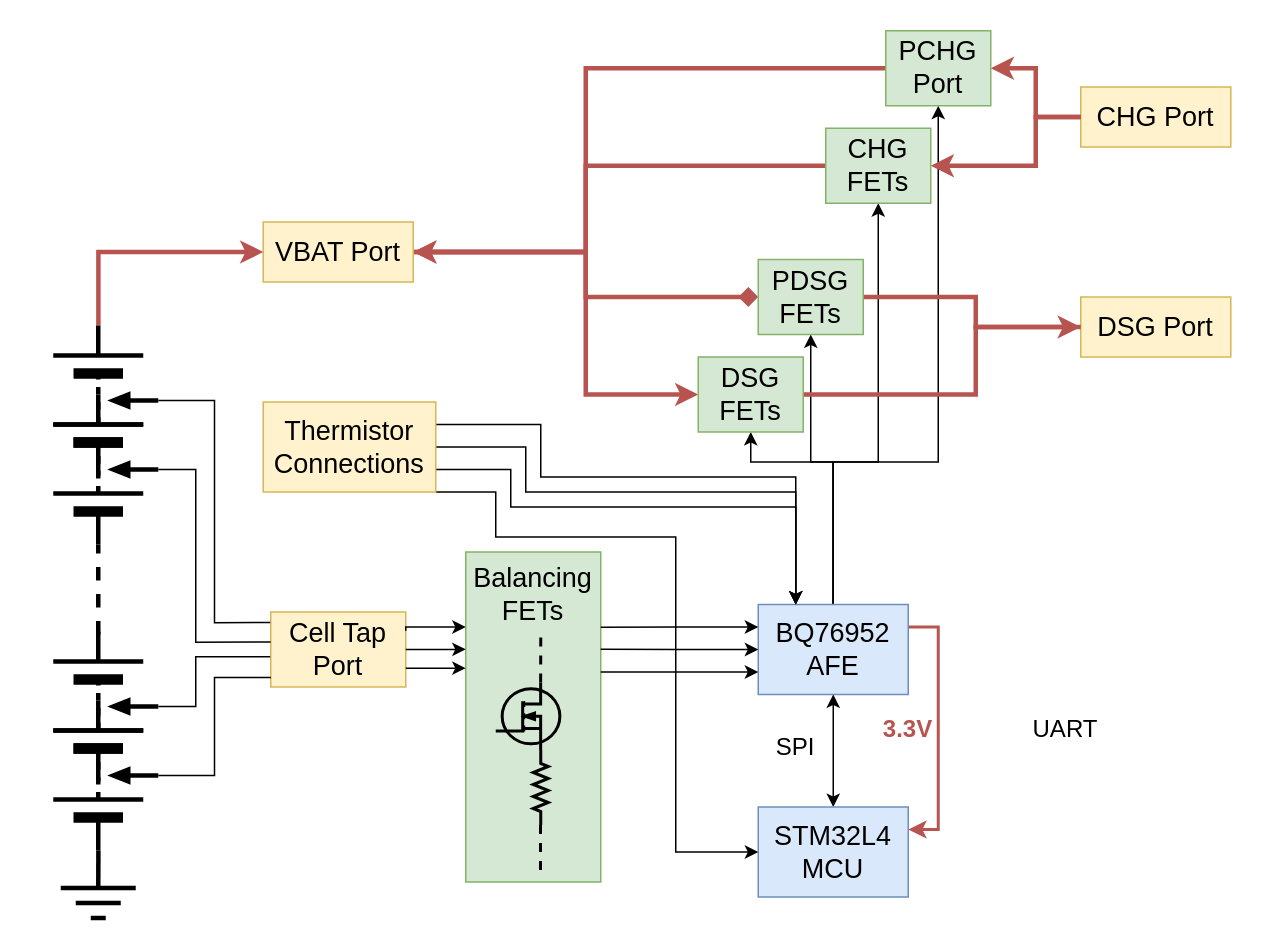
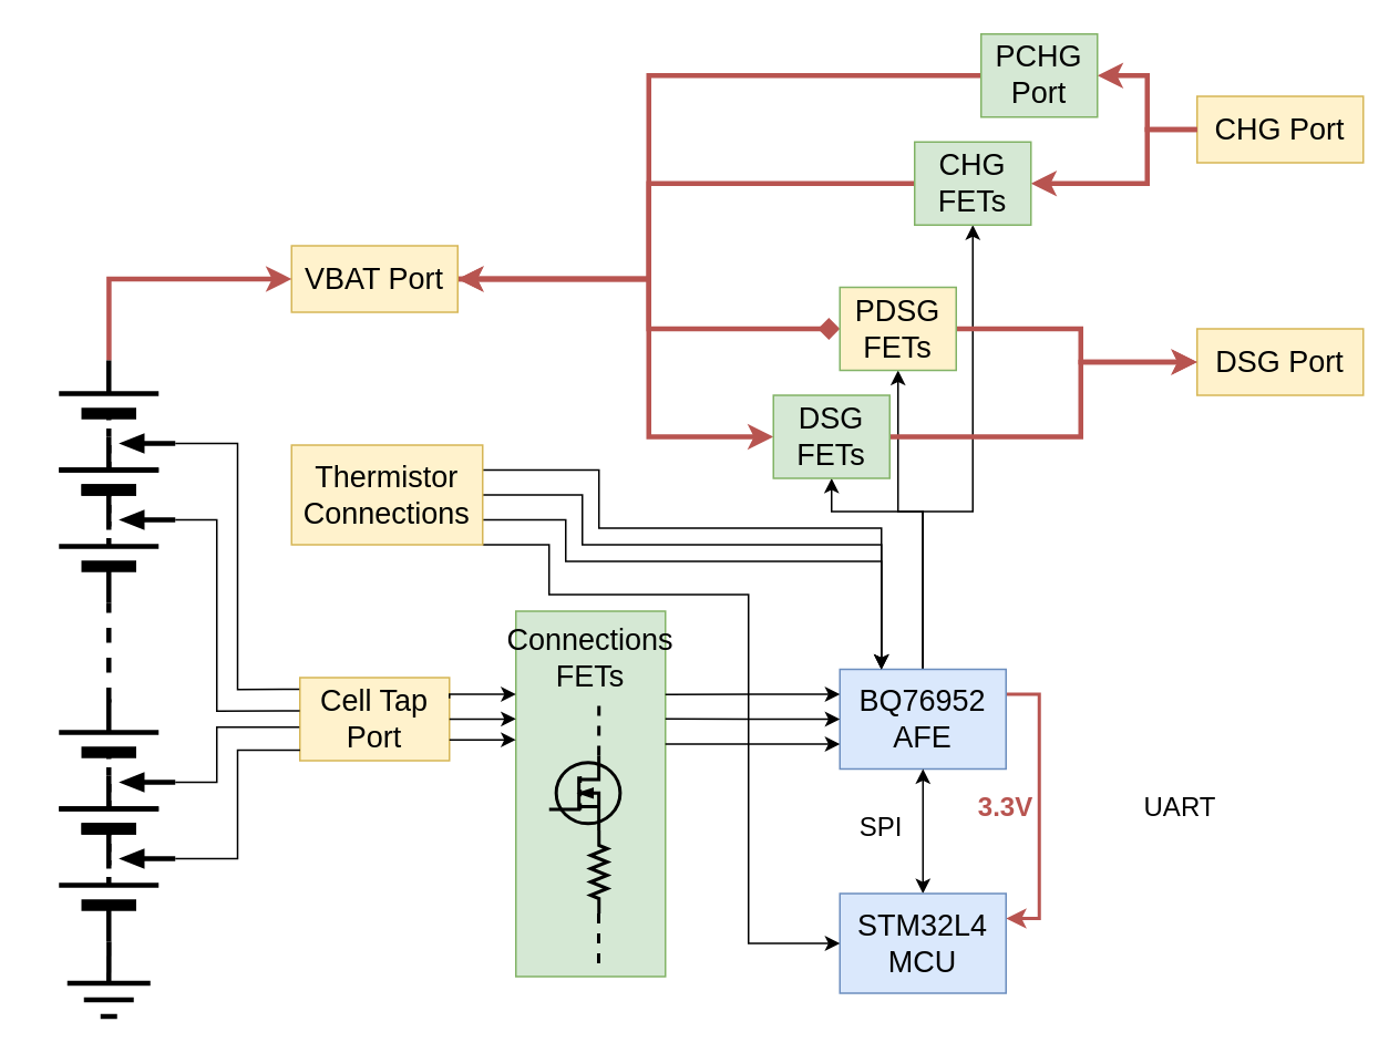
  <mxCell id="0" />
  <mxCell id="1" parent="0" />
  <mxCell id="2" style="edgeStyle=orthogonalEdgeStyle;rounded=0;orthogonalLoop=1;jettySize=auto;html=1;exitX=0.5;exitY=0;exitDx=0;exitDy=0;entryX=0.5;entryY=1;entryDx=0;entryDy=0;" edge="1" parent="1" source="7" target="18"><mxGeometry relative="1" as="geometry"><Array as="points"><mxPoint x="555" y="307.5" /><mxPoint x="500" y="307.5" /></Array></mxGeometry></mxCell>
  <mxCell id="3" style="edgeStyle=orthogonalEdgeStyle;rounded=0;orthogonalLoop=1;jettySize=auto;html=1;exitX=0.5;exitY=0;exitDx=0;exitDy=0;entryX=0.5;entryY=1;entryDx=0;entryDy=0;" edge="1" parent="1" source="7" target="22"><mxGeometry relative="1" as="geometry"><Array as="points"><mxPoint x="555" y="307.5" /><mxPoint x="540" y="307.5" /></Array></mxGeometry></mxCell>
  <mxCell id="4" style="edgeStyle=orthogonalEdgeStyle;rounded=0;orthogonalLoop=1;jettySize=auto;html=1;exitX=0.5;exitY=0;exitDx=0;exitDy=0;entryX=0.5;entryY=1;entryDx=0;entryDy=0;" edge="1" parent="1" source="7" target="20"><mxGeometry relative="1" as="geometry"><Array as="points"><mxPoint x="555" y="307.5" /><mxPoint x="585" y="307.5" /></Array></mxGeometry></mxCell>
- <mxCell id="5" style="edgeStyle=orthogonalEdgeStyle;rounded=0;orthogonalLoop=1;jettySize=auto;html=1;exitX=0.5;exitY=0;exitDx=0;exitDy=0;entryX=0.5;entryY=1;entryDx=0;entryDy=0;" edge="1" parent="1" source="7" target="24"><mxGeometry relative="1" as="geometry"><Array as="points"><mxPoint x="555" y="307.5" /><mxPoint x="625" y="307.5" /></Array></mxGeometry></mxCell>
  <mxCell id="6" style="edgeStyle=orthogonalEdgeStyle;rounded=0;orthogonalLoop=1;jettySize=auto;html=1;exitX=1;exitY=0.25;exitDx=0;exitDy=0;entryX=1;entryY=0.25;entryDx=0;entryDy=0;fillColor=#f8cecc;strokeColor=#b85450;strokeWidth=2;" edge="1" parent="1" source="7" target="9"><mxGeometry relative="1" as="geometry" /></mxCell>
  <mxCell id="7" value="BQ76952 AFE" style="rounded=0;whiteSpace=wrap;html=1;fillColor=#dae8fc;strokeColor=#6c8ebf;fontSize=18;" vertex="1" parent="1"><mxGeometry x="505" y="402.5" width="100" height="60" as="geometry" /></mxCell>
  <mxCell id="8" style="edgeStyle=orthogonalEdgeStyle;rounded=0;orthogonalLoop=1;jettySize=auto;html=1;exitX=0.5;exitY=0;exitDx=0;exitDy=0;entryX=0.5;entryY=1;entryDx=0;entryDy=0;startArrow=classic;startFill=1;" edge="1" parent="1" source="9" target="7"><mxGeometry relative="1" as="geometry" /></mxCell>
  <mxCell id="9" value="STM32L4 MCU" style="rounded=0;whiteSpace=wrap;html=1;fillColor=#dae8fc;strokeColor=#6c8ebf;fontSize=18;" vertex="1" parent="1"><mxGeometry x="505" y="537.5" width="100" height="60" as="geometry" /></mxCell>
  <mxCell id="10" style="edgeStyle=orthogonalEdgeStyle;rounded=0;orthogonalLoop=1;jettySize=auto;html=1;exitX=1;exitY=0.5;exitDx=0;exitDy=0;entryX=0;entryY=0.5;entryDx=0;entryDy=0;fillColor=#f8cecc;strokeColor=#b85450;strokeWidth=3;" edge="1" parent="1" source="14" target="18"><mxGeometry relative="1" as="geometry"><Array as="points"><mxPoint x="390" y="167.5" /><mxPoint x="390" y="262.5" /></Array></mxGeometry></mxCell>
  <mxCell id="11" style="edgeStyle=orthogonalEdgeStyle;rounded=0;orthogonalLoop=1;jettySize=auto;html=1;exitX=1;exitY=0.5;exitDx=0;exitDy=0;entryX=0;entryY=0.5;entryDx=0;entryDy=0;fillColor=#f8cecc;strokeColor=#b85450;strokeWidth=3;endArrow=diamond;" edge="1" parent="1" source="14" target="22"><mxGeometry relative="1" as="geometry"><Array as="points"><mxPoint x="390" y="167.5" /><mxPoint x="390" y="197.5" /></Array></mxGeometry></mxCell>
  <mxCell id="12" style="edgeStyle=orthogonalEdgeStyle;rounded=0;orthogonalLoop=1;jettySize=auto;html=1;exitX=1;exitY=0.5;exitDx=0;exitDy=0;entryX=0;entryY=0.5;entryDx=0;entryDy=0;fillColor=#f8cecc;strokeColor=#b85450;strokeWidth=3;endArrow=none;endFill=0;startArrow=classic;startFill=1;" edge="1" parent="1" source="14" target="20"><mxGeometry relative="1" as="geometry"><Array as="points"><mxPoint x="390" y="167.5" /><mxPoint x="390" y="110.5" /></Array></mxGeometry></mxCell>
  <mxCell id="13" style="edgeStyle=orthogonalEdgeStyle;rounded=0;orthogonalLoop=1;jettySize=auto;html=1;exitX=1;exitY=0.5;exitDx=0;exitDy=0;entryX=0;entryY=0.5;entryDx=0;entryDy=0;fillColor=#f8cecc;strokeColor=#b85450;strokeWidth=3;endArrow=none;endFill=0;startArrow=classic;startFill=1;" edge="1" parent="1" source="14" target="24"><mxGeometry relative="1" as="geometry"><Array as="points"><mxPoint x="390" y="167.5" /><mxPoint x="390" y="45.5" /></Array></mxGeometry></mxCell>
  <mxCell id="14" value="VBAT Port" style="rounded=0;whiteSpace=wrap;html=1;fillColor=#fff2cc;strokeColor=#d6b656;fontSize=18;" vertex="1" parent="1"><mxGeometry x="175" y="147.5" width="100" height="40" as="geometry" /></mxCell>
  <mxCell id="15" value="CHG Port" style="rounded=0;whiteSpace=wrap;html=1;fillColor=#fff2cc;strokeColor=#d6b656;fontSize=18;" vertex="1" parent="1"><mxGeometry x="720" y="57.5" width="100" height="40" as="geometry" /></mxCell>
  <mxCell id="16" value="DSG Port" style="rounded=0;whiteSpace=wrap;html=1;fillColor=#fff2cc;strokeColor=#d6b656;fontSize=18;" vertex="1" parent="1"><mxGeometry x="720" y="197.5" width="100" height="40" as="geometry" /></mxCell>
  <mxCell id="17" style="edgeStyle=orthogonalEdgeStyle;rounded=0;orthogonalLoop=1;jettySize=auto;html=1;exitX=1;exitY=0.5;exitDx=0;exitDy=0;entryX=0;entryY=0.5;entryDx=0;entryDy=0;fillColor=#f8cecc;strokeColor=#b85450;strokeWidth=3;" edge="1" parent="1" source="18" target="16"><mxGeometry relative="1" as="geometry"><Array as="points"><mxPoint x="650" y="262.5" /><mxPoint x="650" y="217.5" /></Array></mxGeometry></mxCell>
  <mxCell id="18" value="DSG FETs" style="rounded=0;whiteSpace=wrap;html=1;fillColor=#d5e8d4;strokeColor=#82b366;fontSize=18;" vertex="1" parent="1"><mxGeometry x="465" y="237.5" width="70" height="50" as="geometry" /></mxCell>
  <mxCell id="19" style="edgeStyle=orthogonalEdgeStyle;rounded=0;orthogonalLoop=1;jettySize=auto;html=1;exitX=1;exitY=0.5;exitDx=0;exitDy=0;entryX=0;entryY=0.5;entryDx=0;entryDy=0;fillColor=#f8cecc;strokeColor=#b85450;strokeWidth=3;endArrow=none;endFill=0;startArrow=classic;startFill=1;" edge="1" parent="1" source="20" target="15"><mxGeometry relative="1" as="geometry"><Array as="points"><mxPoint x="690" y="110.5" /><mxPoint x="690" y="77.5" /></Array></mxGeometry></mxCell>
  <mxCell id="20" value="CHG FETs" style="rounded=0;whiteSpace=wrap;html=1;fillColor=#d5e8d4;strokeColor=#82b366;fontSize=18;" vertex="1" parent="1"><mxGeometry x="550" y="85" width="70" height="50" as="geometry" /></mxCell>
- <mxCell id="21" style="edgeStyle=orthogonalEdgeStyle;rounded=0;orthogonalLoop=1;jettySize=auto;html=1;exitX=1;exitY=0.5;exitDx=0;exitDy=0;entryX=0;entryY=0.5;entryDx=0;entryDy=0;fillColor=#f8cecc;strokeColor=#b85450;strokeWidth=3;endArrow=none;" edge="1" parent="1" source="22" target="16"><mxGeometry relative="1" as="geometry"><Array as="points"><mxPoint x="650" y="197.5" /><mxPoint x="650" y="217.5" /></Array></mxGeometry></mxCell>
- <mxCell id="22" value="PDSG FETs" style="rounded=0;whiteSpace=wrap;html=1;fillColor=#d5e8d4;strokeColor=#82b366;fontSize=18;" vertex="1" parent="1"><mxGeometry x="505" y="172.5" width="70" height="50" as="geometry" /></mxCell>
+ <mxCell id="21" style="edgeStyle=orthogonalEdgeStyle;rounded=0;orthogonalLoop=1;jettySize=auto;html=1;exitX=1;exitY=0.5;exitDx=0;exitDy=0;entryX=0;entryY=0.5;entryDx=0;entryDy=0;fillColor=#f8cecc;strokeColor=#b85450;strokeWidth=3;" edge="1" parent="1" source="22" target="16"><mxGeometry relative="1" as="geometry"><Array as="points"><mxPoint x="650" y="197.5" /><mxPoint x="650" y="217.5" /></Array></mxGeometry></mxCell>
+ <mxCell id="22" value="PDSG FETs" style="rounded=0;whiteSpace=wrap;html=1;fillColor=#fff2cc;strokeColor=#82b366;fontSize=18;" vertex="1" parent="1"><mxGeometry x="505" y="172.5" width="70" height="50" as="geometry" /></mxCell>
  <mxCell id="23" style="edgeStyle=orthogonalEdgeStyle;rounded=0;orthogonalLoop=1;jettySize=auto;html=1;exitX=1;exitY=0.5;exitDx=0;exitDy=0;entryX=0;entryY=0.5;entryDx=0;entryDy=0;fillColor=#f8cecc;strokeColor=#b85450;strokeWidth=3;endArrow=none;endFill=0;startArrow=classic;startFill=1;" edge="1" parent="1" source="24" target="15"><mxGeometry relative="1" as="geometry" /></mxCell>
  <mxCell id="24" value="PCHG Port" style="rounded=0;whiteSpace=wrap;html=1;fillColor=#d5e8d4;strokeColor=#82b366;fontSize=18;" vertex="1" parent="1"><mxGeometry x="590" y="20" width="70" height="50" as="geometry" /></mxCell>
  <mxCell id="25" value="Cell Tap Port" style="rounded=0;whiteSpace=wrap;html=1;fillColor=#fff2cc;strokeColor=#d6b656;fontSize=18;" vertex="1" parent="1"><mxGeometry x="180" y="407.5" width="90" height="50" as="geometry" /></mxCell>
- <mxCell id="26" value="Balancing FETs" style="rounded=0;whiteSpace=wrap;html=1;fillColor=#d5e8d4;strokeColor=#82b366;fontSize=18;verticalAlign=top;" vertex="1" parent="1"><mxGeometry x="310" y="367.5" width="90" height="220" as="geometry" /></mxCell>
+ <mxCell id="26" value="Connections FETs" style="rounded=0;whiteSpace=wrap;html=1;fillColor=#d5e8d4;strokeColor=#82b366;fontSize=18;verticalAlign=top;" vertex="1" parent="1"><mxGeometry x="310" y="367.5" width="90" height="220" as="geometry" /></mxCell>
  <mxCell id="27" style="edgeStyle=orthogonalEdgeStyle;rounded=0;orthogonalLoop=1;jettySize=auto;html=1;exitX=0.5;exitY=1;exitDx=0;exitDy=0;exitPerimeter=0;endArrow=none;endFill=0;entryX=-0.004;entryY=0.598;entryDx=0;entryDy=0;entryPerimeter=0;" edge="1" parent="1" source="28" target="25"><mxGeometry relative="1" as="geometry"><mxPoint x="210" y="437.5" as="targetPoint" /><Array as="points"><mxPoint x="130" y="470.5" /><mxPoint x="130" y="437.5" /></Array></mxGeometry></mxCell>
  <mxCell id="28" value="" style="pointerEvents=1;verticalLabelPosition=bottom;shadow=0;dashed=0;align=center;fillColor=strokeColor;html=1;verticalAlign=top;strokeWidth=3;shape=mxgraph.electrical.miscellaneous.multicell_battery_tapped;rotation=-90;" vertex="1" parent="1"><mxGeometry x="20" y="435.5" width="100" height="70" as="geometry" /></mxCell>
  <mxCell id="29" value="" style="endArrow=none;html=1;rounded=0;strokeWidth=3;entryX=0;entryY=0.43;entryDx=0;entryDy=0;entryPerimeter=0;" edge="1" parent="1" target="39"><mxGeometry width="50" height="50" relative="1" as="geometry"><mxPoint x="65" y="591.5" as="sourcePoint" /><mxPoint x="70" y="611.5" as="targetPoint" /></mxGeometry></mxCell>
  <mxCell id="30" value="" style="endArrow=none;html=1;rounded=0;strokeWidth=3;" edge="1" parent="1"><mxGeometry width="50" height="50" relative="1" as="geometry"><mxPoint x="40" y="591.5" as="sourcePoint" /><mxPoint x="90" y="591.5" as="targetPoint" /></mxGeometry></mxCell>
  <mxCell id="31" value="" style="endArrow=none;html=1;rounded=0;strokeWidth=3;" edge="1" parent="1"><mxGeometry width="50" height="50" relative="1" as="geometry"><mxPoint x="50" y="601.5" as="sourcePoint" /><mxPoint x="80" y="601.5" as="targetPoint" /></mxGeometry></mxCell>
  <mxCell id="32" value="" style="endArrow=none;html=1;rounded=0;strokeWidth=3;" edge="1" parent="1"><mxGeometry width="50" height="50" relative="1" as="geometry"><mxPoint x="60" y="611.5" as="sourcePoint" /><mxPoint x="70" y="611.5" as="targetPoint" /></mxGeometry></mxCell>
  <mxCell id="33" value="" style="endArrow=none;dashed=1;html=1;rounded=0;strokeWidth=3;" edge="1" parent="1"><mxGeometry width="50" height="50" relative="1" as="geometry"><mxPoint x="65" y="422.5" as="sourcePoint" /><mxPoint x="65" y="362.5" as="targetPoint" /></mxGeometry></mxCell>
  <mxCell id="34" style="edgeStyle=orthogonalEdgeStyle;rounded=0;orthogonalLoop=1;jettySize=auto;html=1;exitX=1;exitY=0.43;exitDx=0;exitDy=0;exitPerimeter=0;entryX=0;entryY=0.5;entryDx=0;entryDy=0;fillColor=#f8cecc;strokeColor=#b85450;strokeWidth=3;" edge="1" parent="1" source="36" target="14"><mxGeometry relative="1" as="geometry" /></mxCell>
  <mxCell id="35" style="edgeStyle=orthogonalEdgeStyle;rounded=0;orthogonalLoop=1;jettySize=auto;html=1;exitX=0.5;exitY=1;exitDx=0;exitDy=0;exitPerimeter=0;entryX=-0.004;entryY=0.141;entryDx=0;entryDy=0;endArrow=none;endFill=0;entryPerimeter=0;" edge="1" parent="1" source="36" target="25"><mxGeometry relative="1" as="geometry" /></mxCell>
  <mxCell id="36" value="" style="pointerEvents=1;verticalLabelPosition=bottom;shadow=0;dashed=0;align=center;fillColor=strokeColor;html=1;verticalAlign=top;strokeWidth=3;shape=mxgraph.electrical.miscellaneous.multicell_battery_tapped;rotation=-90;" vertex="1" parent="1"><mxGeometry x="20" y="231.5" width="100" height="70" as="geometry" /></mxCell>
  <mxCell id="37" style="edgeStyle=orthogonalEdgeStyle;rounded=0;orthogonalLoop=1;jettySize=auto;html=1;exitX=0.5;exitY=1;exitDx=0;exitDy=0;exitPerimeter=0;endArrow=none;endFill=0;entryX=-0.001;entryY=0.401;entryDx=0;entryDy=0;entryPerimeter=0;" edge="1" parent="1" source="38" target="25"><mxGeometry relative="1" as="geometry"><mxPoint x="190" y="427.5" as="targetPoint" /><Array as="points"><mxPoint x="130" y="312.5" /><mxPoint x="130" y="427.5" /></Array></mxGeometry></mxCell>
  <mxCell id="38" value="" style="pointerEvents=1;verticalLabelPosition=bottom;shadow=0;dashed=0;align=center;fillColor=strokeColor;html=1;verticalAlign=top;strokeWidth=3;shape=mxgraph.electrical.miscellaneous.multicell_battery_tapped;rotation=-90;" vertex="1" parent="1"><mxGeometry x="20" y="277.5" width="100" height="70" as="geometry" /></mxCell>
  <mxCell id="39" value="" style="pointerEvents=1;verticalLabelPosition=bottom;shadow=0;dashed=0;align=center;fillColor=strokeColor;html=1;verticalAlign=top;strokeWidth=3;shape=mxgraph.electrical.miscellaneous.multicell_battery_tapped;rotation=-90;" vertex="1" parent="1"><mxGeometry x="20" y="481.5" width="100" height="70" as="geometry" /></mxCell>
  <mxCell id="40" style="edgeStyle=orthogonalEdgeStyle;rounded=0;orthogonalLoop=1;jettySize=auto;html=1;exitX=0.5;exitY=1;exitDx=0;exitDy=0;exitPerimeter=0;entryX=0.001;entryY=0.874;entryDx=0;entryDy=0;entryPerimeter=0;endArrow=none;endFill=0;" edge="1" parent="1" source="39" target="25"><mxGeometry relative="1" as="geometry" /></mxCell>
  <mxCell id="41" style="edgeStyle=orthogonalEdgeStyle;rounded=0;orthogonalLoop=1;jettySize=auto;html=1;exitX=0.7;exitY=0;exitDx=0;exitDy=0;exitPerimeter=0;dashed=1;endArrow=none;endFill=0;strokeWidth=2;" edge="1" parent="1" source="42"><mxGeometry relative="1" as="geometry"><mxPoint x="360" y="424.5" as="targetPoint" /></mxGeometry></mxCell>
  <mxCell id="42" value="" style="verticalLabelPosition=bottom;shadow=0;dashed=0;align=center;html=1;verticalAlign=top;shape=mxgraph.electrical.mosfets1.mosfet_ic_n;fillColor=none;strokeWidth=2;" vertex="1" parent="1"><mxGeometry x="330" y="454.5" width="42.75" height="45" as="geometry" /></mxCell>
  <mxCell id="43" value="" style="pointerEvents=1;verticalLabelPosition=bottom;shadow=0;dashed=0;align=center;html=1;verticalAlign=top;shape=mxgraph.electrical.resistors.resistor_2;strokeWidth=2;rotation=-90;" vertex="1" parent="1"><mxGeometry x="335" y="519.5" width="50" height="10" as="geometry" /></mxCell>
  <mxCell id="44" style="edgeStyle=orthogonalEdgeStyle;rounded=0;orthogonalLoop=1;jettySize=auto;html=1;exitX=0.7;exitY=0;exitDx=0;exitDy=0;exitPerimeter=0;dashed=1;endArrow=none;endFill=0;strokeWidth=2;" edge="1" parent="1"><mxGeometry relative="1" as="geometry"><mxPoint x="359.83" y="549.5" as="targetPoint" /><mxPoint x="359.83" y="579.5" as="sourcePoint" /></mxGeometry></mxCell>
  <mxCell id="45" style="edgeStyle=orthogonalEdgeStyle;rounded=0;orthogonalLoop=1;jettySize=auto;html=1;exitX=1;exitY=0.25;exitDx=0;exitDy=0;" edge="1" parent="1" source="25"><mxGeometry relative="1" as="geometry"><mxPoint x="310" y="417.5" as="targetPoint" /><Array as="points"><mxPoint x="270" y="417.5" /><mxPoint x="290" y="417.5" /></Array></mxGeometry></mxCell>
  <mxCell id="46" style="edgeStyle=orthogonalEdgeStyle;rounded=0;orthogonalLoop=1;jettySize=auto;html=1;exitX=1;exitY=0.5;exitDx=0;exitDy=0;entryX=0;entryY=0.295;entryDx=0;entryDy=0;entryPerimeter=0;" edge="1" parent="1" source="25" target="26"><mxGeometry relative="1" as="geometry" /></mxCell>
  <mxCell id="47" style="edgeStyle=orthogonalEdgeStyle;rounded=0;orthogonalLoop=1;jettySize=auto;html=1;exitX=1;exitY=0.75;exitDx=0;exitDy=0;entryX=0;entryY=0.352;entryDx=0;entryDy=0;entryPerimeter=0;" edge="1" parent="1" source="25" target="26"><mxGeometry relative="1" as="geometry" /></mxCell>
  <mxCell id="48" style="edgeStyle=orthogonalEdgeStyle;rounded=0;orthogonalLoop=1;jettySize=auto;html=1;exitX=0;exitY=0.75;exitDx=0;exitDy=0;entryX=1;entryY=0.364;entryDx=0;entryDy=0;entryPerimeter=0;endArrow=none;endFill=0;startArrow=classic;startFill=1;" edge="1" parent="1" source="7" target="26"><mxGeometry relative="1" as="geometry" /></mxCell>
  <mxCell id="49" style="edgeStyle=orthogonalEdgeStyle;rounded=0;orthogonalLoop=1;jettySize=auto;html=1;exitX=0;exitY=0.5;exitDx=0;exitDy=0;entryX=1;entryY=0.295;entryDx=0;entryDy=0;entryPerimeter=0;endArrow=none;endFill=0;startArrow=classic;startFill=1;" edge="1" parent="1" source="7" target="26"><mxGeometry relative="1" as="geometry" /></mxCell>
  <mxCell id="50" style="edgeStyle=orthogonalEdgeStyle;rounded=0;orthogonalLoop=1;jettySize=auto;html=1;exitX=0;exitY=0.25;exitDx=0;exitDy=0;entryX=1;entryY=0.228;entryDx=0;entryDy=0;entryPerimeter=0;endArrow=none;endFill=0;startArrow=classic;startFill=1;" edge="1" parent="1" source="7" target="26"><mxGeometry relative="1" as="geometry" /></mxCell>
  <mxCell id="51" style="edgeStyle=orthogonalEdgeStyle;rounded=0;orthogonalLoop=1;jettySize=auto;html=1;exitX=1;exitY=0.5;exitDx=0;exitDy=0;entryX=0.25;entryY=0;entryDx=0;entryDy=0;" edge="1" parent="1" source="55" target="7"><mxGeometry relative="1" as="geometry"><Array as="points"><mxPoint x="350" y="297.5" /><mxPoint x="350" y="327.5" /><mxPoint x="530" y="327.5" /></Array></mxGeometry></mxCell>
  <mxCell id="52" style="edgeStyle=orthogonalEdgeStyle;rounded=0;orthogonalLoop=1;jettySize=auto;html=1;exitX=1;exitY=0.75;exitDx=0;exitDy=0;entryX=0.25;entryY=0;entryDx=0;entryDy=0;" edge="1" parent="1" source="55" target="7"><mxGeometry relative="1" as="geometry"><Array as="points"><mxPoint x="340" y="312.5" /><mxPoint x="340" y="337.5" /><mxPoint x="530" y="337.5" /></Array></mxGeometry></mxCell>
  <mxCell id="53" style="edgeStyle=orthogonalEdgeStyle;rounded=0;orthogonalLoop=1;jettySize=auto;html=1;exitX=1;exitY=0.25;exitDx=0;exitDy=0;entryX=0.25;entryY=0;entryDx=0;entryDy=0;" edge="1" parent="1" source="55" target="7"><mxGeometry relative="1" as="geometry"><Array as="points"><mxPoint x="360" y="282.5" /><mxPoint x="360" y="317.5" /><mxPoint x="530" y="317.5" /></Array></mxGeometry></mxCell>
  <mxCell id="54" style="edgeStyle=orthogonalEdgeStyle;rounded=0;orthogonalLoop=1;jettySize=auto;html=1;exitX=1;exitY=1;exitDx=0;exitDy=0;entryX=0;entryY=0.5;entryDx=0;entryDy=0;" edge="1" parent="1" source="55" target="9"><mxGeometry relative="1" as="geometry"><Array as="points"><mxPoint x="330" y="327.5" /><mxPoint x="330" y="357.5" /><mxPoint x="450" y="357.5" /><mxPoint x="450" y="567.5" /></Array></mxGeometry></mxCell>
  <mxCell id="55" value="Thermistor Connections" style="rounded=0;whiteSpace=wrap;html=1;fillColor=#fff2cc;strokeColor=#d6b656;fontSize=18;" vertex="1" parent="1"><mxGeometry x="175" y="267.5" width="115" height="60" as="geometry" /></mxCell>
  <mxCell id="56" value="3.3V" style="text;html=1;align=center;verticalAlign=middle;whiteSpace=wrap;rounded=0;fontColor=#b85450;fontStyle=1;fontSize=16;rotation=0;" vertex="1" parent="1"><mxGeometry x="575" y="469.5" width="60" height="30" as="geometry" /></mxCell>
  <mxCell id="57" value="SPI" style="text;html=1;align=center;verticalAlign=middle;whiteSpace=wrap;rounded=0;fontColor=#000000;fontStyle=0;fontSize=16;rotation=0;" vertex="1" parent="1"><mxGeometry x="500" y="481.5" width="60" height="30" as="geometry" /></mxCell>
  <mxCell id="58" value="UART" style="text;html=1;align=center;verticalAlign=middle;whiteSpace=wrap;rounded=0;fontColor=#000000;fontStyle=0;fontSize=16;rotation=0;" vertex="1" parent="1"><mxGeometry x="680" y="469.5" width="60" height="30" as="geometry" /></mxCell>
